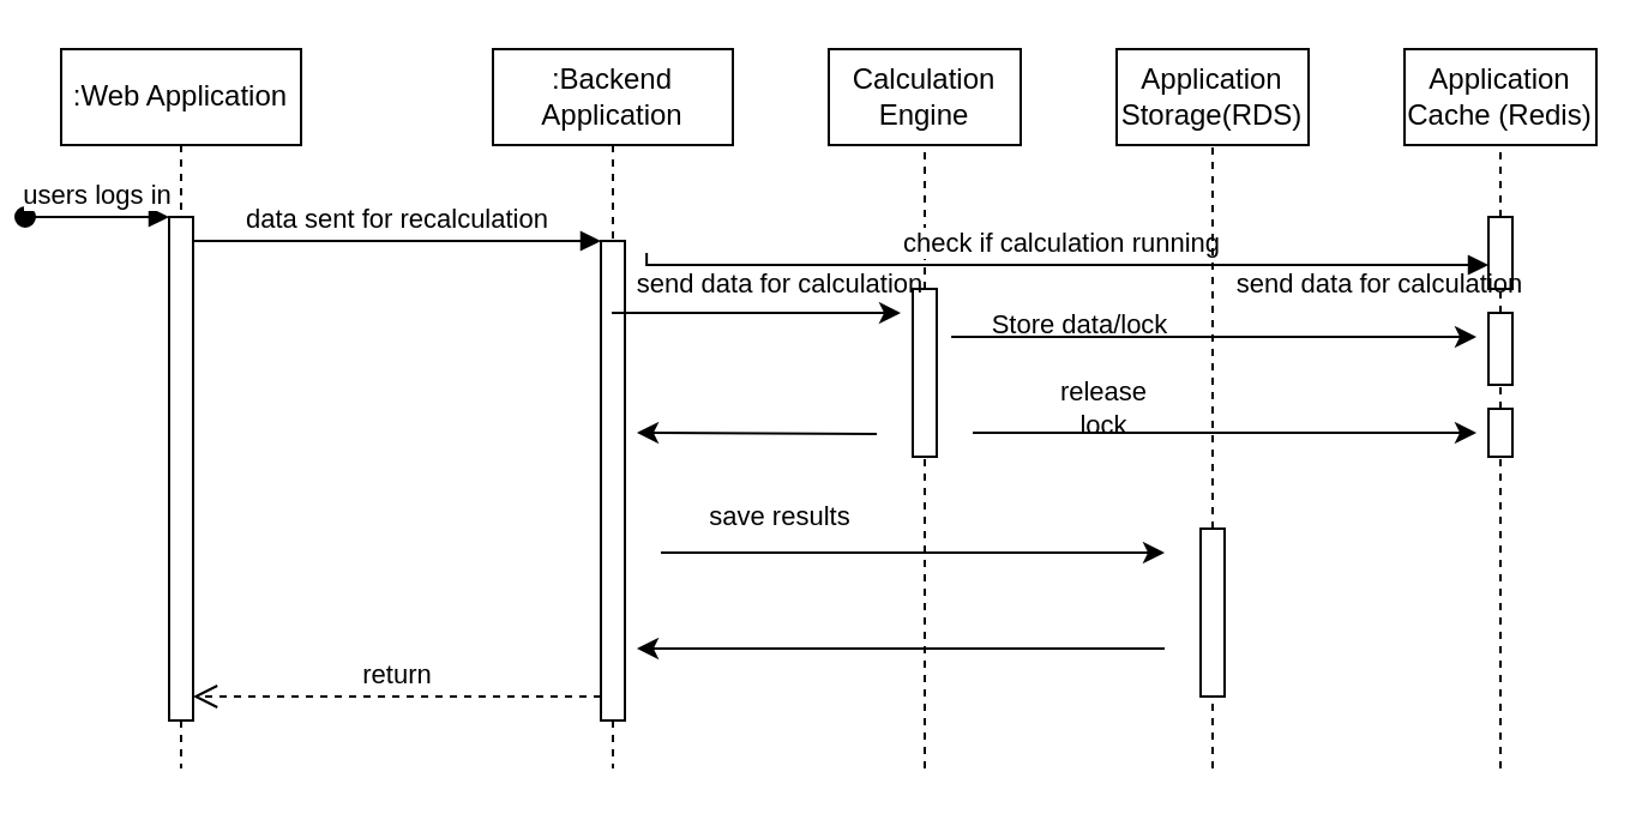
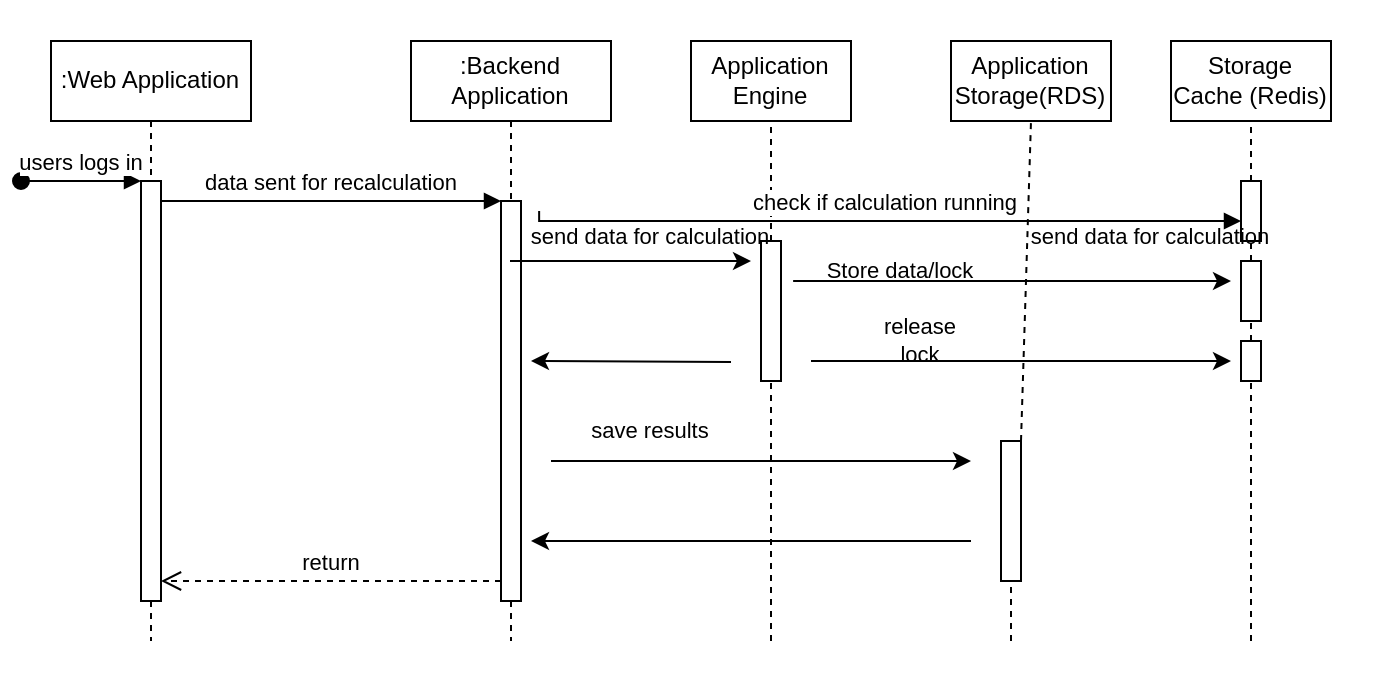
  <mxCell id="0" />
  <mxCell id="1" parent="0" />
  <mxCell id="2" value="" style="endArrow=none;dashed=1;html=1;rounded=0;startArrow=none;" edge="1" parent="1" source="13"><mxGeometry width="50" height="50" relative="1" as="geometry"><mxPoint x="380" y="320" as="sourcePoint" /><mxPoint x="380" y="60" as="targetPoint" /></mxGeometry></mxCell>
  <mxCell id="3" value=":Web Application" style="shape=umlLifeline;perimeter=lifelinePerimeter;whiteSpace=wrap;html=1;container=0;dropTarget=0;collapsible=0;recursiveResize=0;outlineConnect=0;portConstraint=eastwest;newEdgeStyle={&quot;edgeStyle&quot;:&quot;elbowEdgeStyle&quot;,&quot;elbow&quot;:&quot;vertical&quot;,&quot;curved&quot;:0,&quot;rounded&quot;:0};" parent="1" vertex="1"><mxGeometry x="20" y="20" width="100" height="300" as="geometry" /></mxCell>
  <mxCell id="4" value="" style="html=1;points=[];perimeter=orthogonalPerimeter;outlineConnect=0;targetShapes=umlLifeline;portConstraint=eastwest;newEdgeStyle={&quot;edgeStyle&quot;:&quot;elbowEdgeStyle&quot;,&quot;elbow&quot;:&quot;vertical&quot;,&quot;curved&quot;:0,&quot;rounded&quot;:0};" parent="3" vertex="1"><mxGeometry x="45" y="70" width="10" height="210" as="geometry" /></mxCell>
  <mxCell id="5" value="users logs in " style="html=1;verticalAlign=bottom;startArrow=oval;endArrow=block;startSize=8;edgeStyle=elbowEdgeStyle;elbow=vertical;curved=0;rounded=0;" parent="3" target="4" edge="1"><mxGeometry relative="1" as="geometry"><mxPoint x="-15" y="70" as="sourcePoint" /></mxGeometry></mxCell>
  <mxCell id="6" value=":Backend Application" style="shape=umlLifeline;perimeter=lifelinePerimeter;whiteSpace=wrap;html=1;container=0;dropTarget=0;collapsible=0;recursiveResize=0;outlineConnect=0;portConstraint=eastwest;newEdgeStyle={&quot;edgeStyle&quot;:&quot;elbowEdgeStyle&quot;,&quot;elbow&quot;:&quot;vertical&quot;,&quot;curved&quot;:0,&quot;rounded&quot;:0};" parent="1" vertex="1"><mxGeometry x="200" y="20" width="100" height="300" as="geometry" /></mxCell>
  <mxCell id="7" value="" style="html=1;points=[];perimeter=orthogonalPerimeter;outlineConnect=0;targetShapes=umlLifeline;portConstraint=eastwest;newEdgeStyle={&quot;edgeStyle&quot;:&quot;elbowEdgeStyle&quot;,&quot;elbow&quot;:&quot;vertical&quot;,&quot;curved&quot;:0,&quot;rounded&quot;:0};" parent="6" vertex="1"><mxGeometry x="45" y="80" width="10" height="200" as="geometry" /></mxCell>
  <mxCell id="8" value="data sent for recalculation" style="html=1;verticalAlign=bottom;endArrow=block;edgeStyle=elbowEdgeStyle;elbow=vertical;curved=0;rounded=0;" parent="1" source="4" target="7" edge="1"><mxGeometry relative="1" as="geometry"><mxPoint x="175" y="110" as="sourcePoint" /><Array as="points"><mxPoint x="160" y="100" /></Array></mxGeometry></mxCell>
  <mxCell id="9" value="return" style="html=1;verticalAlign=bottom;endArrow=open;dashed=1;endSize=8;edgeStyle=elbowEdgeStyle;elbow=vertical;curved=0;rounded=0;" parent="1" source="7" target="4" edge="1"><mxGeometry relative="1" as="geometry"><mxPoint x="175" y="185" as="targetPoint" /><Array as="points"><mxPoint x="200" y="290" /><mxPoint x="170" y="260" /></Array></mxGeometry></mxCell>
  <mxCell id="10" value="check if calculation running" style="html=1;verticalAlign=bottom;endArrow=block;edgeStyle=elbowEdgeStyle;elbow=vertical;curved=0;rounded=0;startArrow=none;exitX=0.171;exitY=-0.167;exitDx=0;exitDy=0;exitPerimeter=0;" parent="1" source="21" target="18" edge="1"><mxGeometry relative="1" as="geometry"><mxPoint x="260" y="110" as="sourcePoint" /><Array as="points"><mxPoint x="490" y="110" /><mxPoint x="280" y="140" /></Array><mxPoint x="600" y="120" as="targetPoint" /></mxGeometry></mxCell>
- <mxCell id="11" value="Calculation Engine" style="rounded=0;whiteSpace=wrap;html=1;" vertex="1" parent="1"><mxGeometry x="340" y="20" width="80" height="40" as="geometry" /></mxCell>
+ <mxCell id="11" value="Application Engine" style="rounded=0;whiteSpace=wrap;html=1;" vertex="1" parent="1"><mxGeometry x="340" y="20" width="80" height="40" as="geometry" /></mxCell>
  <mxCell id="12" value="" style="endArrow=none;dashed=1;html=1;rounded=0;" edge="1" parent="1" target="13"><mxGeometry width="50" height="50" relative="1" as="geometry"><mxPoint x="380" y="320" as="sourcePoint" /><mxPoint x="380" y="60" as="targetPoint" /></mxGeometry></mxCell>
  <mxCell id="13" value="" style="html=1;points=[];perimeter=orthogonalPerimeter;outlineConnect=0;targetShapes=umlLifeline;portConstraint=eastwest;newEdgeStyle={&quot;edgeStyle&quot;:&quot;elbowEdgeStyle&quot;,&quot;elbow&quot;:&quot;vertical&quot;,&quot;curved&quot;:0,&quot;rounded&quot;:0};" vertex="1" parent="1"><mxGeometry x="375" y="120" width="10" height="70" as="geometry" /></mxCell>
- <mxCell id="14" value="Application Storage(RDS)" style="rounded=0;whiteSpace=wrap;html=1;" vertex="1" parent="1"><mxGeometry x="460" y="20" width="80" height="40" as="geometry" /></mxCell>
- <mxCell id="15" value="Application Cache (Redis)" style="rounded=0;whiteSpace=wrap;html=1;" vertex="1" parent="1"><mxGeometry x="580" y="20" width="80" height="40" as="geometry" /></mxCell>
+ <mxCell id="14" value="Application Storage(RDS)" style="rounded=0;whiteSpace=wrap;html=1;" vertex="1" parent="1"><mxGeometry x="470" y="20" width="80" height="40" as="geometry" /></mxCell>
+ <mxCell id="15" value="Storage Cache (Redis)" style="rounded=0;whiteSpace=wrap;html=1;" vertex="1" parent="1"><mxGeometry x="580" y="20" width="80" height="40" as="geometry" /></mxCell>
  <mxCell id="16" value="" style="endArrow=none;dashed=1;html=1;rounded=0;startArrow=none;" edge="1" parent="1" source="18"><mxGeometry width="50" height="50" relative="1" as="geometry"><mxPoint x="620" y="410" as="sourcePoint" /><mxPoint x="620" y="60" as="targetPoint" /></mxGeometry></mxCell>
  <mxCell id="17" value="" style="endArrow=none;dashed=1;html=1;rounded=0;startArrow=none;" edge="1" parent="1" source="25" target="18"><mxGeometry width="50" height="50" relative="1" as="geometry"><mxPoint x="620" y="410" as="sourcePoint" /><mxPoint x="620" y="60" as="targetPoint" /></mxGeometry></mxCell>
  <mxCell id="18" value="" style="html=1;points=[];perimeter=orthogonalPerimeter;outlineConnect=0;targetShapes=umlLifeline;portConstraint=eastwest;newEdgeStyle={&quot;edgeStyle&quot;:&quot;elbowEdgeStyle&quot;,&quot;elbow&quot;:&quot;vertical&quot;,&quot;curved&quot;:0,&quot;rounded&quot;:0};" parent="1" vertex="1"><mxGeometry x="615" y="90" width="10" height="30" as="geometry" /></mxCell>
  <mxCell id="19" value="" style="endArrow=classic;html=1;rounded=0;" edge="1" parent="1" source="6"><mxGeometry width="50" height="50" relative="1" as="geometry"><mxPoint x="280" y="180" as="sourcePoint" /><mxPoint x="370" y="130" as="targetPoint" /></mxGeometry></mxCell>
  <mxCell id="20" value="" style="html=1;verticalAlign=bottom;endArrow=none;edgeStyle=elbowEdgeStyle;elbow=vertical;curved=0;rounded=0;" edge="1" parent="1" target="21"><mxGeometry relative="1" as="geometry"><mxPoint x="260" y="110" as="sourcePoint" /><Array as="points" /><mxPoint x="615" y="110" as="targetPoint" /></mxGeometry></mxCell>
  <mxCell id="21" value="&lt;div style=&quot;font-size: 11px;&quot;&gt;&lt;font style=&quot;font-size: 11px;&quot;&gt;send data for calculation&lt;/font&gt;&lt;/div&gt;&lt;div style=&quot;font-size: 11px;&quot;&gt;&lt;font style=&quot;font-size: 11px;&quot;&gt;&lt;br&gt;&lt;/font&gt;&lt;/div&gt;" style="text;html=1;strokeColor=none;fillColor=none;align=center;verticalAlign=middle;whiteSpace=wrap;rounded=0;" vertex="1" parent="1"><mxGeometry x="235" y="110" width="170" height="30" as="geometry" /></mxCell>
  <mxCell id="22" value="" style="endArrow=classic;html=1;rounded=0;fontSize=11;" edge="1" parent="1"><mxGeometry width="50" height="50" relative="1" as="geometry"><mxPoint x="360" y="180.5" as="sourcePoint" /><mxPoint x="260" y="180" as="targetPoint" /></mxGeometry></mxCell>
  <mxCell id="23" value="" style="endArrow=none;dashed=1;html=1;rounded=0;fontSize=11;entryX=0.5;entryY=1;entryDx=0;entryDy=0;startArrow=none;" edge="1" parent="1" source="34" target="14"><mxGeometry width="50" height="50" relative="1" as="geometry"><mxPoint x="500" y="420" as="sourcePoint" /><mxPoint x="530" y="270" as="targetPoint" /></mxGeometry></mxCell>
  <mxCell id="24" value="" style="endArrow=none;dashed=1;html=1;rounded=0;startArrow=none;" edge="1" parent="1" source="30" target="25"><mxGeometry width="50" height="50" relative="1" as="geometry"><mxPoint x="620" y="410" as="sourcePoint" /><mxPoint x="620" y="120" as="targetPoint" /></mxGeometry></mxCell>
  <mxCell id="25" value="" style="html=1;points=[];perimeter=orthogonalPerimeter;outlineConnect=0;targetShapes=umlLifeline;portConstraint=eastwest;newEdgeStyle={&quot;edgeStyle&quot;:&quot;elbowEdgeStyle&quot;,&quot;elbow&quot;:&quot;vertical&quot;,&quot;curved&quot;:0,&quot;rounded&quot;:0};" vertex="1" parent="1"><mxGeometry x="615" y="130" width="10" height="30" as="geometry" /></mxCell>
  <mxCell id="26" value="" style="endArrow=classic;html=1;rounded=0;fontSize=11;exitX=0.918;exitY=1;exitDx=0;exitDy=0;exitPerimeter=0;" edge="1" parent="1" source="21"><mxGeometry width="50" height="50" relative="1" as="geometry"><mxPoint x="380" y="400" as="sourcePoint" /><mxPoint x="610" y="140" as="targetPoint" /></mxGeometry></mxCell>
  <mxCell id="27" value="&lt;div style=&quot;font-size: 11px;&quot;&gt;&lt;font style=&quot;font-size: 11px;&quot;&gt;send data for calculation&lt;/font&gt;&lt;/div&gt;&lt;div style=&quot;font-size: 11px;&quot;&gt;&lt;font style=&quot;font-size: 11px;&quot;&gt;&lt;br&gt;&lt;/font&gt;&lt;/div&gt;" style="text;html=1;strokeColor=none;fillColor=none;align=center;verticalAlign=middle;whiteSpace=wrap;rounded=0;fontSize=11;" vertex="1" parent="1"><mxGeometry x="485" y="110" width="170" height="30" as="geometry" /></mxCell>
  <mxCell id="28" value="Store data/lock" style="text;html=1;strokeColor=none;fillColor=none;align=center;verticalAlign=middle;whiteSpace=wrap;rounded=0;fontSize=11;" vertex="1" parent="1"><mxGeometry x="390" y="120" width="110" height="30" as="geometry" /></mxCell>
  <mxCell id="29" value="" style="endArrow=none;dashed=1;html=1;rounded=0;" edge="1" parent="1" target="30"><mxGeometry width="50" height="50" relative="1" as="geometry"><mxPoint x="620" y="320" as="sourcePoint" /><mxPoint x="620" y="160" as="targetPoint" /></mxGeometry></mxCell>
  <mxCell id="30" value="" style="html=1;points=[];perimeter=orthogonalPerimeter;outlineConnect=0;targetShapes=umlLifeline;portConstraint=eastwest;newEdgeStyle={&quot;edgeStyle&quot;:&quot;elbowEdgeStyle&quot;,&quot;elbow&quot;:&quot;vertical&quot;,&quot;curved&quot;:0,&quot;rounded&quot;:0};" vertex="1" parent="1"><mxGeometry x="615" y="170" width="10" height="20" as="geometry" /></mxCell>
  <mxCell id="31" value="" style="endArrow=classic;html=1;rounded=0;fontSize=11;" edge="1" parent="1"><mxGeometry width="50" height="50" relative="1" as="geometry"><mxPoint x="400" y="180" as="sourcePoint" /><mxPoint x="610" y="180" as="targetPoint" /></mxGeometry></mxCell>
  <mxCell id="32" value="release lock" style="text;html=1;strokeColor=none;fillColor=none;align=center;verticalAlign=middle;whiteSpace=wrap;rounded=0;fontSize=11;" vertex="1" parent="1"><mxGeometry x="425" y="155" width="60" height="30" as="geometry" /></mxCell>
  <mxCell id="33" value="" style="endArrow=none;dashed=1;html=1;rounded=0;fontSize=11;entryX=0.5;entryY=1;entryDx=0;entryDy=0;" edge="1" parent="1" target="34"><mxGeometry width="50" height="50" relative="1" as="geometry"><mxPoint x="500" y="320" as="sourcePoint" /><mxPoint x="500" y="60" as="targetPoint" /></mxGeometry></mxCell>
  <mxCell id="34" value="" style="html=1;points=[];perimeter=orthogonalPerimeter;outlineConnect=0;targetShapes=umlLifeline;portConstraint=eastwest;newEdgeStyle={&quot;edgeStyle&quot;:&quot;elbowEdgeStyle&quot;,&quot;elbow&quot;:&quot;vertical&quot;,&quot;curved&quot;:0,&quot;rounded&quot;:0};" vertex="1" parent="1"><mxGeometry x="495" y="220" width="10" height="70" as="geometry" /></mxCell>
  <mxCell id="35" value="" style="endArrow=classic;html=1;rounded=0;fontSize=11;" edge="1" parent="1"><mxGeometry width="50" height="50" relative="1" as="geometry"><mxPoint x="270" y="230" as="sourcePoint" /><mxPoint x="480" y="230" as="targetPoint" /></mxGeometry></mxCell>
  <mxCell id="36" value="" style="endArrow=classic;html=1;rounded=0;fontSize=11;" edge="1" parent="1"><mxGeometry width="50" height="50" relative="1" as="geometry"><mxPoint x="480" y="270" as="sourcePoint" /><mxPoint x="260" y="270" as="targetPoint" /></mxGeometry></mxCell>
  <mxCell id="37" value="save results" style="text;html=1;strokeColor=none;fillColor=none;align=center;verticalAlign=middle;whiteSpace=wrap;rounded=0;fontSize=11;" vertex="1" parent="1"><mxGeometry x="270" y="200" width="100" height="30" as="geometry" /></mxCell>
